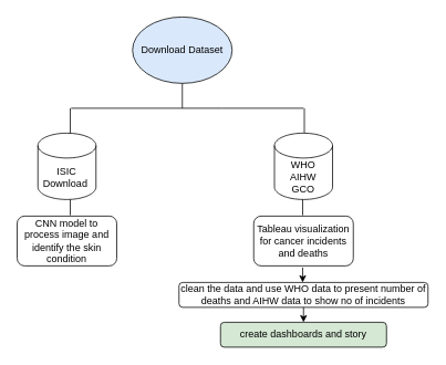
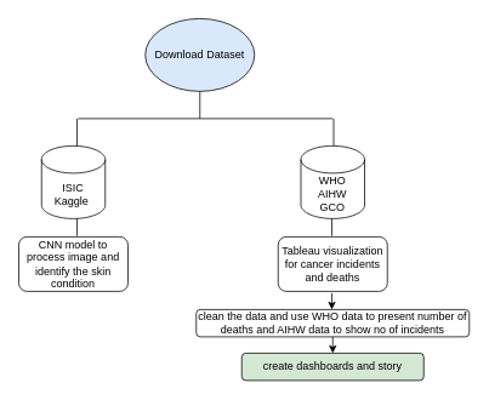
  <mxCell id="0" />
  <mxCell id="1" parent="0" />
  <mxCell id="2" value="Download Dataset" style="ellipse;whiteSpace=wrap;html=1;fillColor=#dae8fc;" parent="1" vertex="1"><mxGeometry x="159" y="20" width="120" height="80" as="geometry" /></mxCell>
  <mxCell id="3" value="" style="endArrow=none;html=1;rounded=0;" parent="1" edge="1"><mxGeometry width="50" height="50" relative="1" as="geometry"><mxPoint x="219" y="130" as="sourcePoint" /><mxPoint x="219" y="100" as="targetPoint" /></mxGeometry></mxCell>
  <mxCell id="4" value="" style="endArrow=none;html=1;rounded=0;" parent="1" edge="1"><mxGeometry width="50" height="50" relative="1" as="geometry"><mxPoint x="85" y="130" as="sourcePoint" /><mxPoint x="365" y="130" as="targetPoint" /><Array as="points"><mxPoint x="267" y="130" /></Array></mxGeometry></mxCell>
  <mxCell id="5" value="" style="endArrow=none;html=1;rounded=0;" parent="1" edge="1"><mxGeometry width="50" height="50" relative="1" as="geometry"><mxPoint x="84" y="160" as="sourcePoint" /><mxPoint x="84" y="130" as="targetPoint" /></mxGeometry></mxCell>
  <mxCell id="6" value="" style="endArrow=none;html=1;rounded=0;" parent="1" edge="1"><mxGeometry width="50" height="50" relative="1" as="geometry"><mxPoint x="366" y="160" as="sourcePoint" /><mxPoint x="366" y="130" as="targetPoint" /></mxGeometry></mxCell>
  <mxCell id="7" value="CNN model to process image and identify the skin condition" style="rounded=1;whiteSpace=wrap;html=1;" parent="1" vertex="1"><mxGeometry x="20" y="260" width="120" height="60" as="geometry" /></mxCell>
  <mxCell id="8" value="Tableau visualization for cancer incidents and deaths" style="rounded=1;whiteSpace=wrap;html=1;" parent="1" vertex="1"><mxGeometry x="305" y="260" width="120" height="60" as="geometry" /></mxCell>
  <mxCell id="9" value="WHO&lt;br&gt;AIHW&lt;br&gt;GCO" style="shape=cylinder3;whiteSpace=wrap;html=1;boundedLbl=1;backgroundOutline=1;size=15;" parent="1" vertex="1"><mxGeometry x="330" y="160" width="70" height="80" as="geometry" /></mxCell>
- <mxCell id="10" value="ISIC &lt;br&gt;Download&amp;nbsp;" style="shape=cylinder3;whiteSpace=wrap;html=1;boundedLbl=1;backgroundOutline=1;size=15;" parent="1" vertex="1"><mxGeometry x="45" y="160" width="70" height="80" as="geometry" /></mxCell>
+ <mxCell id="10" value="ISIC &lt;br&gt;Kaggle&amp;nbsp;" style="shape=cylinder3;whiteSpace=wrap;html=1;boundedLbl=1;backgroundOutline=1;size=15;" parent="1" vertex="1"><mxGeometry x="45" y="160" width="70" height="80" as="geometry" /></mxCell>
  <mxCell id="11" value="" style="endArrow=none;html=1;rounded=0;" parent="1" edge="1"><mxGeometry width="50" height="50" relative="1" as="geometry"><mxPoint x="84" y="259" as="sourcePoint" /><mxPoint x="84" y="240" as="targetPoint" /></mxGeometry></mxCell>
  <mxCell id="12" value="" style="endArrow=none;html=1;rounded=0;" parent="1" edge="1"><mxGeometry width="50" height="50" relative="1" as="geometry"><mxPoint x="364" y="259" as="sourcePoint" /><mxPoint x="364" y="240" as="targetPoint" /></mxGeometry></mxCell>
  <mxCell id="13" value="" style="endArrow=classic;html=1;rounded=0;" parent="1" edge="1"><mxGeometry width="50" height="50" relative="1" as="geometry"><mxPoint x="364" y="322" as="sourcePoint" /><mxPoint x="364" y="340" as="targetPoint" /></mxGeometry></mxCell>
  <mxCell id="14" value="clean the data and use WHO data to present number of deaths and AIHW data to show no of incidents" style="rounded=1;whiteSpace=wrap;html=1;" parent="1" vertex="1"><mxGeometry x="215" y="340" width="300" height="30" as="geometry" /></mxCell>
  <mxCell id="15" value="" style="endArrow=classic;html=1;rounded=0;" parent="1" source="17" edge="1"><mxGeometry width="50" height="50" relative="1" as="geometry"><mxPoint x="365" y="370" as="sourcePoint" /><mxPoint x="365" y="388" as="targetPoint" /></mxGeometry></mxCell>
  <mxCell id="16" value="" style="endArrow=classic;html=1;rounded=0;" parent="1" target="17" edge="1"><mxGeometry width="50" height="50" relative="1" as="geometry"><mxPoint x="365" y="370" as="sourcePoint" /><mxPoint x="365" y="388" as="targetPoint" /></mxGeometry></mxCell>
  <mxCell id="17" value="create dashboards and story" style="rounded=1;whiteSpace=wrap;html=1;fillColor=#d5e8d4;" parent="1" vertex="1"><mxGeometry x="265" y="388" width="200" height="30" as="geometry" /></mxCell>
